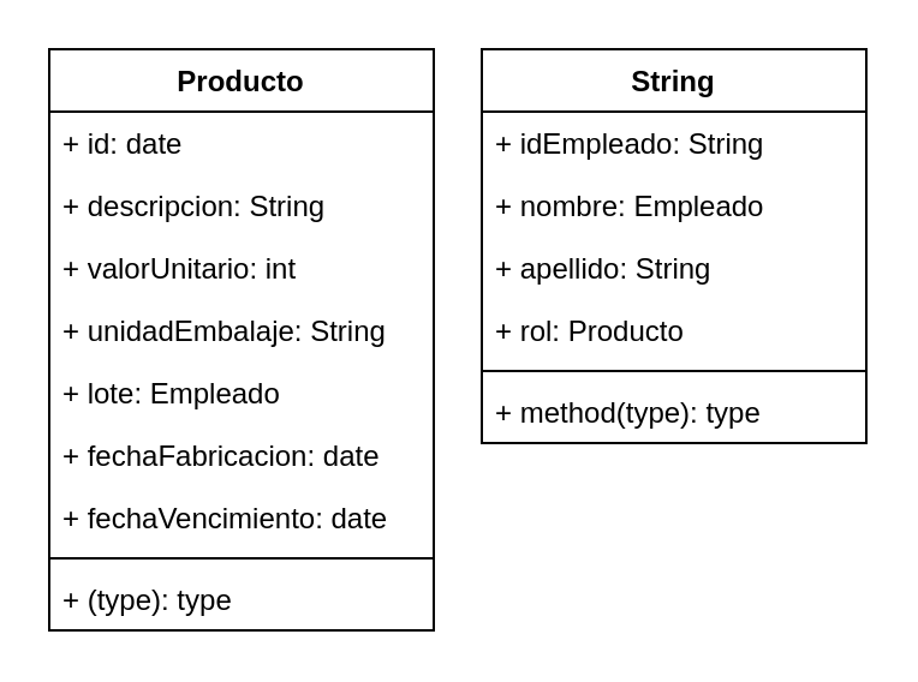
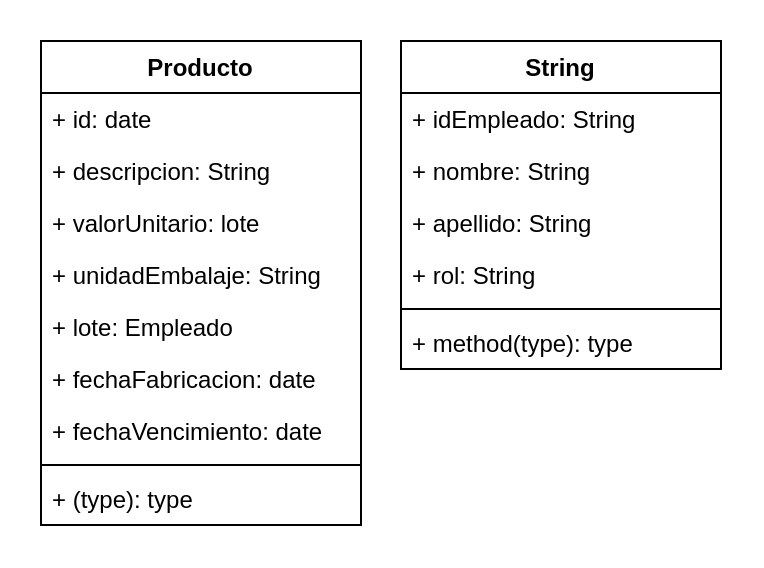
  <mxCell id="0" />
  <mxCell id="1" parent="0" />
  <mxCell id="2" value="Producto" style="swimlane;fontStyle=1;align=center;verticalAlign=top;childLayout=stackLayout;horizontal=1;startSize=26;horizontalStack=0;resizeParent=1;resizeParentMax=0;resizeLast=0;collapsible=1;marginBottom=0;" vertex="1" parent="1"><mxGeometry x="20" y="20" width="160" height="242" as="geometry"><mxRectangle x="120" y="130" width="90" height="26" as="alternateBounds" /></mxGeometry></mxCell>
  <mxCell id="3" value="+ id: date" style="text;strokeColor=none;fillColor=none;align=left;verticalAlign=top;spacingLeft=4;spacingRight=4;overflow=hidden;rotatable=0;points=[[0,0.5],[1,0.5]];portConstraint=eastwest;" vertex="1" parent="2"><mxGeometry y="26" width="160" height="26" as="geometry" /></mxCell>
  <mxCell id="4" value="+ descripcion: String" style="text;strokeColor=none;fillColor=none;align=left;verticalAlign=top;spacingLeft=4;spacingRight=4;overflow=hidden;rotatable=0;points=[[0,0.5],[1,0.5]];portConstraint=eastwest;" vertex="1" parent="2"><mxGeometry y="52" width="160" height="26" as="geometry" /></mxCell>
- <mxCell id="5" value="+ valorUnitario: int" style="text;strokeColor=none;fillColor=none;align=left;verticalAlign=top;spacingLeft=4;spacingRight=4;overflow=hidden;rotatable=0;points=[[0,0.5],[1,0.5]];portConstraint=eastwest;" vertex="1" parent="2"><mxGeometry y="78" width="160" height="26" as="geometry" /></mxCell>
+ <mxCell id="5" value="+ valorUnitario: lote" style="text;strokeColor=none;fillColor=none;align=left;verticalAlign=top;spacingLeft=4;spacingRight=4;overflow=hidden;rotatable=0;points=[[0,0.5],[1,0.5]];portConstraint=eastwest;" vertex="1" parent="2"><mxGeometry y="78" width="160" height="26" as="geometry" /></mxCell>
  <mxCell id="6" value="+ unidadEmbalaje: String" style="text;strokeColor=none;fillColor=none;align=left;verticalAlign=top;spacingLeft=4;spacingRight=4;overflow=hidden;rotatable=0;points=[[0,0.5],[1,0.5]];portConstraint=eastwest;" vertex="1" parent="2"><mxGeometry y="104" width="160" height="26" as="geometry" /></mxCell>
  <mxCell id="7" value="+ lote: Empleado" style="text;strokeColor=none;fillColor=none;align=left;verticalAlign=top;spacingLeft=4;spacingRight=4;overflow=hidden;rotatable=0;points=[[0,0.5],[1,0.5]];portConstraint=eastwest;" vertex="1" parent="2"><mxGeometry y="130" width="160" height="26" as="geometry" /></mxCell>
  <mxCell id="8" value="+ fechaFabricacion: date" style="text;strokeColor=none;fillColor=none;align=left;verticalAlign=top;spacingLeft=4;spacingRight=4;overflow=hidden;rotatable=0;points=[[0,0.5],[1,0.5]];portConstraint=eastwest;" vertex="1" parent="2"><mxGeometry y="156" width="160" height="26" as="geometry" /></mxCell>
  <mxCell id="9" value="+ fechaVencimiento: date" style="text;strokeColor=none;fillColor=none;align=left;verticalAlign=top;spacingLeft=4;spacingRight=4;overflow=hidden;rotatable=0;points=[[0,0.5],[1,0.5]];portConstraint=eastwest;" vertex="1" parent="2"><mxGeometry y="182" width="160" height="26" as="geometry" /></mxCell>
  <mxCell id="10" value="" style="line;strokeWidth=1;fillColor=none;align=left;verticalAlign=middle;spacingTop=-1;spacingLeft=3;spacingRight=3;rotatable=0;labelPosition=right;points=[];portConstraint=eastwest;" vertex="1" parent="2"><mxGeometry y="208" width="160" height="8" as="geometry" /></mxCell>
  <mxCell id="11" value="+ (type): type" style="text;strokeColor=none;fillColor=none;align=left;verticalAlign=top;spacingLeft=4;spacingRight=4;overflow=hidden;rotatable=0;points=[[0,0.5],[1,0.5]];portConstraint=eastwest;" vertex="1" parent="2"><mxGeometry y="216" width="160" height="26" as="geometry" /></mxCell>
  <mxCell id="12" value="String" style="swimlane;fontStyle=1;align=center;verticalAlign=top;childLayout=stackLayout;horizontal=1;startSize=26;horizontalStack=0;resizeParent=1;resizeParentMax=0;resizeLast=0;collapsible=1;marginBottom=0;" vertex="1" parent="1"><mxGeometry x="200" y="20" width="160" height="164" as="geometry" /></mxCell>
  <mxCell id="13" value="+ idEmpleado: String" style="text;strokeColor=none;fillColor=none;align=left;verticalAlign=top;spacingLeft=4;spacingRight=4;overflow=hidden;rotatable=0;points=[[0,0.5],[1,0.5]];portConstraint=eastwest;" vertex="1" parent="12"><mxGeometry y="26" width="160" height="26" as="geometry" /></mxCell>
- <mxCell id="14" value="+ nombre: Empleado" style="text;strokeColor=none;fillColor=none;align=left;verticalAlign=top;spacingLeft=4;spacingRight=4;overflow=hidden;rotatable=0;points=[[0,0.5],[1,0.5]];portConstraint=eastwest;" vertex="1" parent="12"><mxGeometry y="52" width="160" height="26" as="geometry" /></mxCell>
+ <mxCell id="14" value="+ nombre: String" style="text;strokeColor=none;fillColor=none;align=left;verticalAlign=top;spacingLeft=4;spacingRight=4;overflow=hidden;rotatable=0;points=[[0,0.5],[1,0.5]];portConstraint=eastwest;" vertex="1" parent="12"><mxGeometry y="52" width="160" height="26" as="geometry" /></mxCell>
  <mxCell id="15" value="+ apellido: String" style="text;strokeColor=none;fillColor=none;align=left;verticalAlign=top;spacingLeft=4;spacingRight=4;overflow=hidden;rotatable=0;points=[[0,0.5],[1,0.5]];portConstraint=eastwest;" vertex="1" parent="12"><mxGeometry y="78" width="160" height="26" as="geometry" /></mxCell>
- <mxCell id="16" value="+ rol: Producto" style="text;strokeColor=none;fillColor=none;align=left;verticalAlign=top;spacingLeft=4;spacingRight=4;overflow=hidden;rotatable=0;points=[[0,0.5],[1,0.5]];portConstraint=eastwest;" vertex="1" parent="12"><mxGeometry y="104" width="160" height="26" as="geometry" /></mxCell>
+ <mxCell id="16" value="+ rol: String" style="text;strokeColor=none;fillColor=none;align=left;verticalAlign=top;spacingLeft=4;spacingRight=4;overflow=hidden;rotatable=0;points=[[0,0.5],[1,0.5]];portConstraint=eastwest;" vertex="1" parent="12"><mxGeometry y="104" width="160" height="26" as="geometry" /></mxCell>
  <mxCell id="17" value="" style="line;strokeWidth=1;fillColor=none;align=left;verticalAlign=middle;spacingTop=-1;spacingLeft=3;spacingRight=3;rotatable=0;labelPosition=right;points=[];portConstraint=eastwest;" vertex="1" parent="12"><mxGeometry y="130" width="160" height="8" as="geometry" /></mxCell>
  <mxCell id="18" value="+ method(type): type" style="text;strokeColor=none;fillColor=none;align=left;verticalAlign=top;spacingLeft=4;spacingRight=4;overflow=hidden;rotatable=0;points=[[0,0.5],[1,0.5]];portConstraint=eastwest;" vertex="1" parent="12"><mxGeometry y="138" width="160" height="26" as="geometry" /></mxCell>
